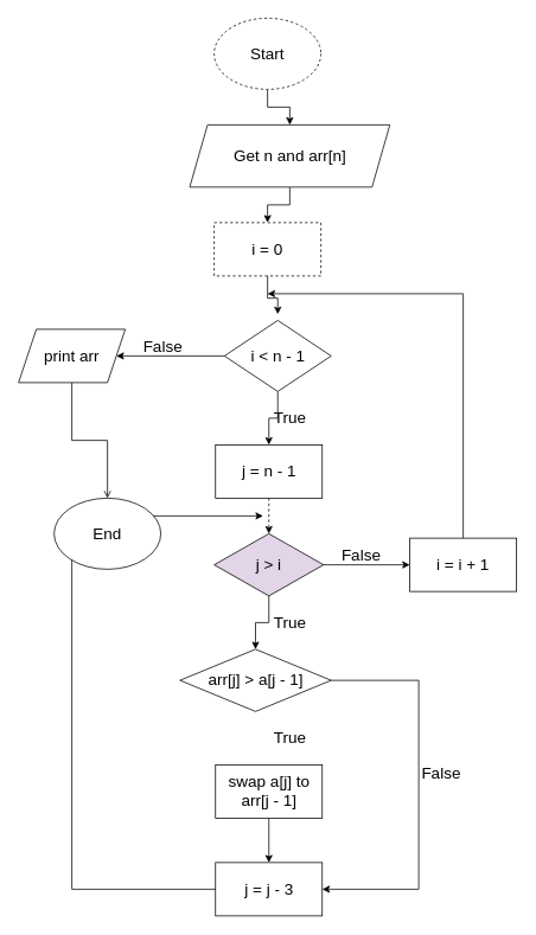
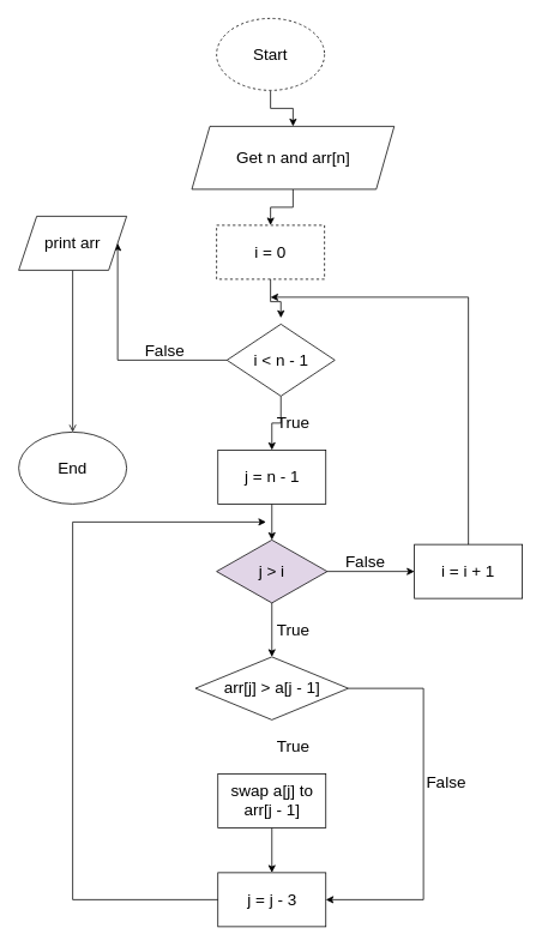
  <mxCell id="0" />
  <mxCell id="1" parent="0" />
  <mxCell id="2" style="edgeStyle=orthogonalEdgeStyle;rounded=0;orthogonalLoop=1;jettySize=auto;html=1;exitX=0.5;exitY=1;exitDx=0;exitDy=0;entryX=0.5;entryY=0;entryDx=0;entryDy=0;" parent="1" source="3" target="6" edge="1"><mxGeometry relative="1" as="geometry" /></mxCell>
  <mxCell id="3" value="&lt;font face=&quot;Helvetica&quot; style=&quot;font-size: 18px;&quot;&gt;Start&lt;/font&gt;" style="ellipse;whiteSpace=wrap;html=1;dashed=1;" parent="1" vertex="1"><mxGeometry x="240" y="20" width="120" height="80" as="geometry" /></mxCell>
  <mxCell id="4" value="" style="edgeStyle=orthogonalEdgeStyle;rounded=0;orthogonalLoop=1;jettySize=auto;html=1;exitX=0.5;exitY=1;exitDx=0;exitDy=0;" parent="1" source="3" target="3" edge="1"><mxGeometry relative="1" as="geometry"><Array as="points" /></mxGeometry></mxCell>
  <mxCell id="5" style="edgeStyle=orthogonalEdgeStyle;rounded=0;orthogonalLoop=1;jettySize=auto;html=1;exitX=0.5;exitY=1;exitDx=0;exitDy=0;entryX=0.5;entryY=0;entryDx=0;entryDy=0;" parent="1" source="6" target="7" edge="1"><mxGeometry relative="1" as="geometry" /></mxCell>
  <mxCell id="6" value="&lt;font style=&quot;font-size: 18px;&quot;&gt;Get n and arr[n]&lt;/font&gt;" style="shape=parallelogram;perimeter=parallelogramPerimeter;whiteSpace=wrap;html=1;fixedSize=1;" parent="1" vertex="1"><mxGeometry x="212.5" y="140" width="225" height="70" as="geometry" /></mxCell>
  <mxCell id="7" value="&lt;font style=&quot;font-size: 18px;&quot;&gt;i = 0&lt;/font&gt;" style="rounded=0;whiteSpace=wrap;html=1;dashed=1;" parent="1" vertex="1"><mxGeometry x="240" y="250" width="120" height="60" as="geometry" /></mxCell>
  <mxCell id="8" style="edgeStyle=orthogonalEdgeStyle;rounded=0;orthogonalLoop=1;jettySize=auto;html=1;exitX=0.5;exitY=1;exitDx=0;exitDy=0;entryX=0.5;entryY=0;entryDx=0;entryDy=0;" parent="1" source="10" target="13" edge="1"><mxGeometry relative="1" as="geometry" /></mxCell>
  <mxCell id="9" style="edgeStyle=orthogonalEdgeStyle;rounded=0;orthogonalLoop=1;jettySize=auto;html=1;exitX=0;exitY=0.5;exitDx=0;exitDy=0;entryX=1;entryY=0.5;entryDx=0;entryDy=0;" parent="1" source="10" target="27" edge="1"><mxGeometry relative="1" as="geometry" /></mxCell>
  <mxCell id="10" value="&lt;font style=&quot;font-size: 18px;&quot;&gt;i &amp;lt; n - 1&lt;/font&gt;" style="rhombus;whiteSpace=wrap;html=1;" parent="1" vertex="1"><mxGeometry x="251.5" y="360" width="120" height="80" as="geometry" /></mxCell>
  <mxCell id="11" style="edgeStyle=orthogonalEdgeStyle;rounded=0;orthogonalLoop=1;jettySize=auto;html=1;exitX=0.5;exitY=1;exitDx=0;exitDy=0;entryX=0.5;entryY=-0.087;entryDx=0;entryDy=0;entryPerimeter=0;" parent="1" source="7" target="10" edge="1"><mxGeometry relative="1" as="geometry" /></mxCell>
- <mxCell id="12" style="edgeStyle=orthogonalEdgeStyle;rounded=0;orthogonalLoop=1;jettySize=auto;html=1;exitX=0.5;exitY=1;exitDx=0;exitDy=0;entryX=0.5;entryY=0;entryDx=0;entryDy=0;dashed=1;" parent="1" source="13" target="18" edge="1"><mxGeometry relative="1" as="geometry" /></mxCell>
+ <mxCell id="12" style="edgeStyle=orthogonalEdgeStyle;rounded=0;orthogonalLoop=1;jettySize=auto;html=1;exitX=0.5;exitY=1;exitDx=0;exitDy=0;entryX=0.5;entryY=0;entryDx=0;entryDy=0;" parent="1" source="13" target="18" edge="1"><mxGeometry relative="1" as="geometry" /></mxCell>
  <mxCell id="13" value="&lt;font style=&quot;font-size: 18px;&quot;&gt;j = n - 1&lt;/font&gt;" style="rounded=0;whiteSpace=wrap;html=1;" parent="1" vertex="1"><mxGeometry x="241.5" y="500" width="120" height="60" as="geometry" /></mxCell>
  <mxCell id="14" value="&lt;font style=&quot;font-size: 18px;&quot;&gt;True&lt;/font&gt;" style="text;html=1;align=center;verticalAlign=middle;resizable=0;points=[];autosize=1;strokeColor=none;fillColor=none;" parent="1" vertex="1"><mxGeometry x="295" y="450" width="60" height="40" as="geometry" /></mxCell>
  <mxCell id="15" value="&lt;font style=&quot;font-size: 18px;&quot;&gt;True&lt;/font&gt;" style="text;html=1;align=center;verticalAlign=middle;resizable=0;points=[];autosize=1;strokeColor=none;fillColor=none;" parent="1" vertex="1"><mxGeometry x="295" y="680" width="60" height="40" as="geometry" /></mxCell>
  <mxCell id="16" style="edgeStyle=orthogonalEdgeStyle;rounded=0;orthogonalLoop=1;jettySize=auto;html=1;exitX=0.5;exitY=1;exitDx=0;exitDy=0;entryX=0.5;entryY=0;entryDx=0;entryDy=0;" parent="1" source="18" target="20" edge="1"><mxGeometry relative="1" as="geometry" /></mxCell>
  <mxCell id="17" style="edgeStyle=orthogonalEdgeStyle;rounded=0;orthogonalLoop=1;jettySize=auto;html=1;exitX=1;exitY=0.5;exitDx=0;exitDy=0;entryX=0;entryY=0.5;entryDx=0;entryDy=0;" parent="1" source="18" target="31" edge="1"><mxGeometry relative="1" as="geometry" /></mxCell>
  <mxCell id="18" value="&lt;font style=&quot;font-size: 18px;&quot;&gt;j &amp;gt; i&lt;/font&gt;" style="rhombus;whiteSpace=wrap;html=1;fillColor=#e1d5e7;" parent="1" vertex="1"><mxGeometry x="240" y="600" width="123" height="70" as="geometry" /></mxCell>
  <mxCell id="19" style="edgeStyle=orthogonalEdgeStyle;rounded=0;orthogonalLoop=1;jettySize=auto;html=1;exitX=1;exitY=0.5;exitDx=0;exitDy=0;entryX=1;entryY=0.5;entryDx=0;entryDy=0;" parent="1" source="20" target="25" edge="1"><mxGeometry relative="1" as="geometry"><mxPoint x="470" y="1000" as="targetPoint" /><Array as="points"><mxPoint x="470" y="765" /><mxPoint x="470" y="1000" /></Array></mxGeometry></mxCell>
- <mxCell id="20" value="&lt;font style=&quot;font-size: 18px;&quot;&gt;arr[j] &amp;gt; a[j - 1]&lt;/font&gt;" style="rhombus;whiteSpace=wrap;html=1;" parent="1" vertex="1"><mxGeometry x="201.5" y="730" width="170" height="70" as="geometry" /></mxCell>
+ <mxCell id="20" value="&lt;font style=&quot;font-size: 18px;&quot;&gt;arr[j] &amp;gt; a[j - 1]&lt;/font&gt;" style="rhombus;whiteSpace=wrap;html=1;" parent="1" vertex="1"><mxGeometry x="216.5" y="730" width="170" height="70" as="geometry" /></mxCell>
  <mxCell id="21" style="edgeStyle=orthogonalEdgeStyle;rounded=0;orthogonalLoop=1;jettySize=auto;html=1;exitX=1;exitY=0.5;exitDx=0;exitDy=0;" parent="1" source="25" edge="1"><mxGeometry relative="1" as="geometry"><mxPoint x="295" y="580" as="targetPoint" /><mxPoint x="410" y="1000" as="sourcePoint" /><Array as="points"><mxPoint x="80" y="1000" /><mxPoint x="80" y="580" /></Array></mxGeometry></mxCell>
  <mxCell id="22" style="edgeStyle=orthogonalEdgeStyle;rounded=0;orthogonalLoop=1;jettySize=auto;html=1;exitX=0.5;exitY=1;exitDx=0;exitDy=0;entryX=0.5;entryY=0;entryDx=0;entryDy=0;" parent="1" source="23" target="25" edge="1"><mxGeometry relative="1" as="geometry" /></mxCell>
  <mxCell id="23" value="&lt;font style=&quot;font-size: 18px;&quot;&gt;swap a[j] to arr[j - 1]&lt;/font&gt;" style="rounded=0;whiteSpace=wrap;html=1;" parent="1" vertex="1"><mxGeometry x="241.5" y="860" width="120" height="60" as="geometry" /></mxCell>
  <mxCell id="24" value="&lt;font style=&quot;font-size: 18px;&quot;&gt;True&lt;/font&gt;" style="text;html=1;align=center;verticalAlign=middle;resizable=0;points=[];autosize=1;strokeColor=none;fillColor=none;" parent="1" vertex="1"><mxGeometry x="295" y="810" width="60" height="40" as="geometry" /></mxCell>
  <mxCell id="25" value="&lt;font style=&quot;font-size: 18px;&quot;&gt;j = j - 3&lt;/font&gt;" style="rounded=0;whiteSpace=wrap;html=1;" parent="1" vertex="1"><mxGeometry x="241.5" y="970" width="120" height="60" as="geometry" /></mxCell>
  <mxCell id="26" style="edgeStyle=orthogonalEdgeStyle;rounded=0;orthogonalLoop=1;jettySize=auto;html=1;exitX=0.5;exitY=1;exitDx=0;exitDy=0;entryX=0.5;entryY=0;entryDx=0;entryDy=0;endArrow=open;" parent="1" source="27" target="28" edge="1"><mxGeometry relative="1" as="geometry" /></mxCell>
- <mxCell id="27" value="&lt;font style=&quot;font-size: 18px;&quot;&gt;print arr&lt;/font&gt;" style="shape=parallelogram;perimeter=parallelogramPerimeter;whiteSpace=wrap;html=1;fixedSize=1;" parent="1" vertex="1"><mxGeometry x="20" y="370" width="120" height="60" as="geometry" /></mxCell>
- <mxCell id="28" value="&lt;font style=&quot;font-size: 18px;&quot;&gt;End&lt;/font&gt;" style="ellipse;whiteSpace=wrap;html=1;" parent="1" vertex="1"><mxGeometry x="60" y="560" width="120" height="80" as="geometry" /></mxCell>
+ <mxCell id="27" value="&lt;font style=&quot;font-size: 18px;&quot;&gt;print arr&lt;/font&gt;" style="shape=parallelogram;perimeter=parallelogramPerimeter;whiteSpace=wrap;html=1;fixedSize=1;" parent="1" vertex="1"><mxGeometry x="20" y="240" width="120" height="60" as="geometry" /></mxCell>
+ <mxCell id="28" value="&lt;font style=&quot;font-size: 18px;&quot;&gt;End&lt;/font&gt;" style="ellipse;whiteSpace=wrap;html=1;" parent="1" vertex="1"><mxGeometry x="20" y="480" width="120" height="80" as="geometry" /></mxCell>
  <mxCell id="29" value="&lt;font style=&quot;font-size: 18px;&quot;&gt;False&lt;/font&gt;" style="text;html=1;align=center;verticalAlign=middle;resizable=0;points=[];autosize=1;strokeColor=none;fillColor=none;" parent="1" vertex="1"><mxGeometry x="146.5" y="370" width="70" height="40" as="geometry" /></mxCell>
  <mxCell id="30" style="edgeStyle=orthogonalEdgeStyle;rounded=0;orthogonalLoop=1;jettySize=auto;html=1;exitX=0.44;exitY=0.039;exitDx=0;exitDy=0;exitPerimeter=0;" parent="1" source="31" edge="1"><mxGeometry relative="1" as="geometry"><mxPoint x="300" y="330" as="targetPoint" /><mxPoint x="510" y="535" as="sourcePoint" /><Array as="points"><mxPoint x="520" y="607" /><mxPoint x="520" y="330" /></Array></mxGeometry></mxCell>
  <mxCell id="31" value="&lt;font style=&quot;font-size: 18px;&quot;&gt;i = i + 1&lt;/font&gt;" style="rounded=0;whiteSpace=wrap;html=1;" parent="1" vertex="1"><mxGeometry x="460" y="605" width="120" height="60" as="geometry" /></mxCell>
  <mxCell id="32" value="&lt;font style=&quot;font-size: 18px;&quot;&gt;False&lt;/font&gt;" style="text;html=1;align=center;verticalAlign=middle;resizable=0;points=[];autosize=1;strokeColor=none;fillColor=none;" parent="1" vertex="1"><mxGeometry x="370" y="605" width="70" height="40" as="geometry" /></mxCell>
  <mxCell id="33" value="&lt;font style=&quot;font-size: 18px;&quot;&gt;False&lt;/font&gt;" style="text;html=1;align=center;verticalAlign=middle;resizable=0;points=[];autosize=1;strokeColor=none;fillColor=none;" parent="1" vertex="1"><mxGeometry x="460" y="850" width="70" height="40" as="geometry" /></mxCell>
